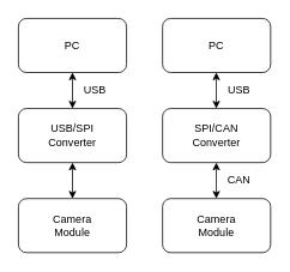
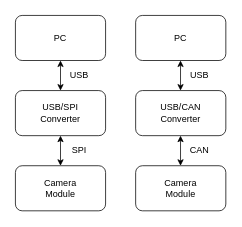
  <mxCell id="0" />
  <mxCell id="1" parent="0" />
  <mxCell id="2" value="PC" style="rounded=1;whiteSpace=wrap;html=1;fillColor=none;" parent="1" vertex="1"><mxGeometry x="20" y="20" width="120" height="60" as="geometry" /></mxCell>
  <mxCell id="3" value="USB/SPI&lt;br&gt;Converter" style="rounded=1;whiteSpace=wrap;html=1;fillColor=none;" vertex="1" parent="1"><mxGeometry x="20" y="120" width="120" height="60" as="geometry" /></mxCell>
  <mxCell id="4" value="Camera&lt;br&gt;Module" style="rounded=1;whiteSpace=wrap;html=1;fillColor=none;" vertex="1" parent="1"><mxGeometry x="20" y="220" width="120" height="60" as="geometry" /></mxCell>
  <mxCell id="5" value="" style="endArrow=classic;startArrow=classic;html=1;rounded=0;exitX=0.5;exitY=0;exitDx=0;exitDy=0;entryX=0.5;entryY=1;entryDx=0;entryDy=0;" edge="1" parent="1" source="3" target="2"><mxGeometry width="50" height="50" relative="1" as="geometry"><mxPoint x="-130" y="120" as="sourcePoint" /><mxPoint x="-80" y="70" as="targetPoint" /></mxGeometry></mxCell>
  <mxCell id="6" value="" style="endArrow=classic;startArrow=classic;html=1;rounded=0;exitX=0.5;exitY=0;exitDx=0;exitDy=0;entryX=0.5;entryY=1;entryDx=0;entryDy=0;" edge="1" parent="1" source="4" target="3"><mxGeometry width="50" height="50" relative="1" as="geometry"><mxPoint x="190" y="230" as="sourcePoint" /><mxPoint x="240" y="180" as="targetPoint" /></mxGeometry></mxCell>
- <mxCell id="7" value="SPI/CAN&lt;br&gt;Converter" style="rounded=1;whiteSpace=wrap;html=1;fillColor=none;" vertex="1" parent="1"><mxGeometry x="180" y="120" width="120" height="60" as="geometry" /></mxCell>
+ <mxCell id="7" value="USB/CAN&lt;br&gt;Converter" style="rounded=1;whiteSpace=wrap;html=1;fillColor=none;" vertex="1" parent="1"><mxGeometry x="180" y="120" width="120" height="60" as="geometry" /></mxCell>
  <mxCell id="8" value="PC" style="rounded=1;whiteSpace=wrap;html=1;fillColor=none;" vertex="1" parent="1"><mxGeometry x="180" y="20" width="120" height="60" as="geometry" /></mxCell>
  <mxCell id="9" value="Camera&lt;br&gt;Module" style="rounded=1;whiteSpace=wrap;html=1;fillColor=none;" vertex="1" parent="1"><mxGeometry x="180" y="220" width="120" height="60" as="geometry" /></mxCell>
  <mxCell id="10" value="" style="endArrow=classic;startArrow=classic;html=1;rounded=0;exitX=0.5;exitY=0;exitDx=0;exitDy=0;entryX=0.5;entryY=1;entryDx=0;entryDy=0;" edge="1" parent="1"><mxGeometry width="50" height="50" relative="1" as="geometry"><mxPoint x="239.71" y="120" as="sourcePoint" /><mxPoint x="239.71" y="80" as="targetPoint" /></mxGeometry></mxCell>
  <mxCell id="11" value="" style="endArrow=classic;startArrow=classic;html=1;rounded=0;exitX=0.5;exitY=0;exitDx=0;exitDy=0;entryX=0.5;entryY=1;entryDx=0;entryDy=0;" edge="1" parent="1"><mxGeometry width="50" height="50" relative="1" as="geometry"><mxPoint x="239.71" y="220" as="sourcePoint" /><mxPoint x="239.71" y="180" as="targetPoint" /></mxGeometry></mxCell>
  <mxCell id="12" value="USB" style="text;html=1;strokeColor=none;fillColor=none;align=center;verticalAlign=middle;whiteSpace=wrap;rounded=0;" vertex="1" parent="1"><mxGeometry x="90" y="90" width="30" height="20" as="geometry" /></mxCell>
  <mxCell id="13" value="USB" style="text;html=1;strokeColor=none;fillColor=none;align=center;verticalAlign=middle;whiteSpace=wrap;rounded=0;" vertex="1" parent="1"><mxGeometry x="250" y="90" width="30" height="20" as="geometry" /></mxCell>
+ <mxCell id="14" value="SPI" style="text;html=1;strokeColor=none;fillColor=none;align=center;verticalAlign=middle;whiteSpace=wrap;rounded=0;" vertex="1" parent="1"><mxGeometry x="90" y="190" width="30" height="20" as="geometry" /></mxCell>
  <mxCell id="15" value="CAN" style="text;html=1;strokeColor=none;fillColor=none;align=center;verticalAlign=middle;whiteSpace=wrap;rounded=0;" vertex="1" parent="1"><mxGeometry x="250" y="190" width="30" height="20" as="geometry" /></mxCell>
